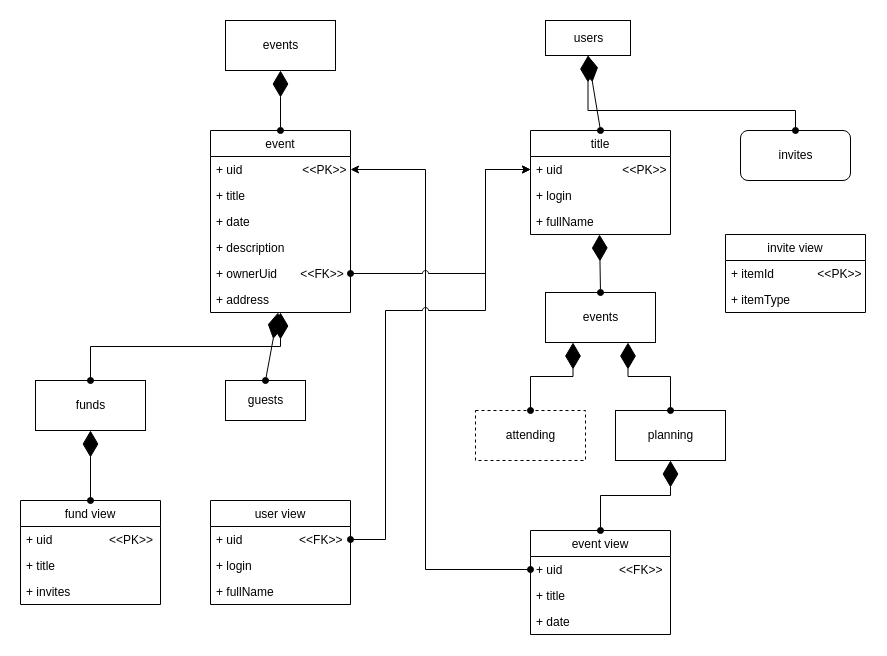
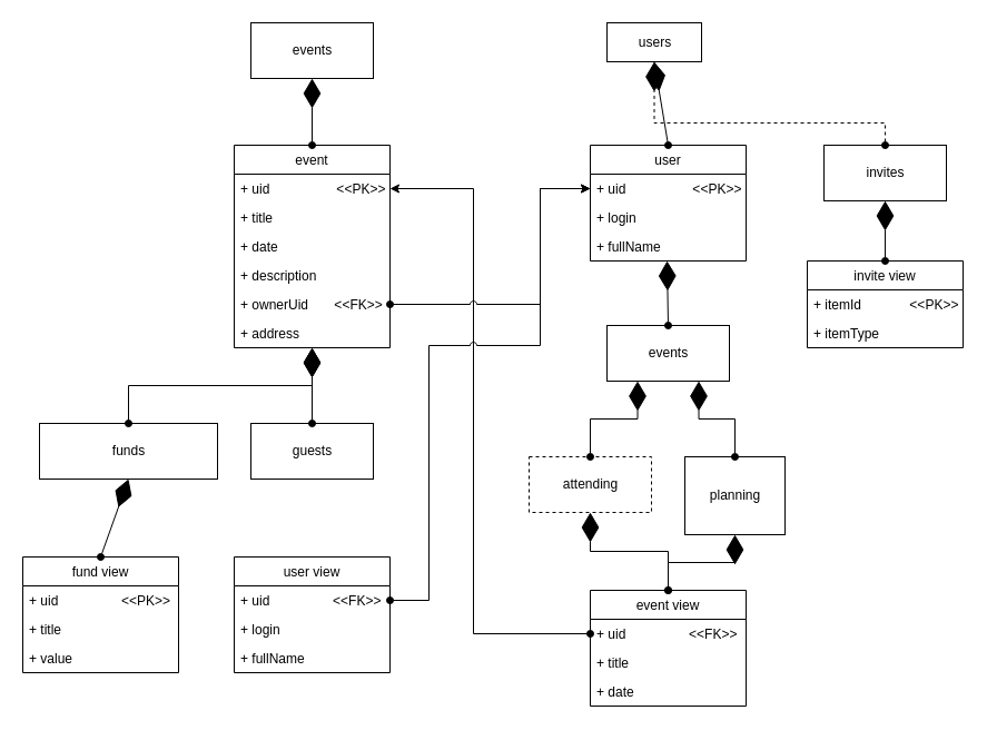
  <mxCell id="0" />
  <mxCell id="1" parent="0" />
  <mxCell id="2" value="invite view" style="swimlane;fontStyle=0;childLayout=stackLayout;horizontal=1;startSize=26;fillColor=none;horizontalStack=0;resizeParent=1;resizeParentMax=0;resizeLast=0;collapsible=1;marginBottom=0;" parent="1" vertex="1"><mxGeometry x="725" y="234" width="140" height="78" as="geometry" /></mxCell>
  <mxCell id="3" value="+ itemId             &lt;&lt;PK&gt;&gt;" style="text;strokeColor=none;fillColor=none;align=left;verticalAlign=top;spacingLeft=4;spacingRight=4;overflow=hidden;rotatable=0;points=[[0,0.5],[1,0.5]];portConstraint=eastwest;" parent="2" vertex="1"><mxGeometry y="26" width="140" height="26" as="geometry" /></mxCell>
  <mxCell id="4" value="+ itemType" style="text;strokeColor=none;fillColor=none;align=left;verticalAlign=top;spacingLeft=4;spacingRight=4;overflow=hidden;rotatable=0;points=[[0,0.5],[1,0.5]];portConstraint=eastwest;" parent="2" vertex="1"><mxGeometry y="52" width="140" height="26" as="geometry" /></mxCell>
- <mxCell id="5" value="title" style="swimlane;fontStyle=0;childLayout=stackLayout;horizontal=1;startSize=26;fillColor=none;horizontalStack=0;resizeParent=1;resizeParentMax=0;resizeLast=0;collapsible=1;marginBottom=0;" parent="1" vertex="1"><mxGeometry x="530" y="130" width="140" height="104" as="geometry" /></mxCell>
+ <mxCell id="5" value="user" style="swimlane;fontStyle=0;childLayout=stackLayout;horizontal=1;startSize=26;fillColor=none;horizontalStack=0;resizeParent=1;resizeParentMax=0;resizeLast=0;collapsible=1;marginBottom=0;" parent="1" vertex="1"><mxGeometry x="530" y="130" width="140" height="104" as="geometry" /></mxCell>
  <mxCell id="6" value="+ uid                  &lt;&lt;PK&gt;&gt;" style="text;strokeColor=none;fillColor=none;align=left;verticalAlign=top;spacingLeft=4;spacingRight=4;overflow=hidden;rotatable=0;points=[[0,0.5],[1,0.5]];portConstraint=eastwest;" parent="5" vertex="1"><mxGeometry y="26" width="140" height="26" as="geometry" /></mxCell>
  <mxCell id="7" value="+ login" style="text;strokeColor=none;fillColor=none;align=left;verticalAlign=top;spacingLeft=4;spacingRight=4;overflow=hidden;rotatable=0;points=[[0,0.5],[1,0.5]];portConstraint=eastwest;" parent="5" vertex="1"><mxGeometry y="52" width="140" height="26" as="geometry" /></mxCell>
  <mxCell id="8" value="+ fullName" style="text;strokeColor=none;fillColor=none;align=left;verticalAlign=top;spacingLeft=4;spacingRight=4;overflow=hidden;rotatable=0;points=[[0,0.5],[1,0.5]];portConstraint=eastwest;" parent="5" vertex="1"><mxGeometry y="78" width="140" height="26" as="geometry" /></mxCell>
  <mxCell id="9" value="users" style="html=1;" parent="1" vertex="1"><mxGeometry x="545" y="20" width="85" height="35" as="geometry" /></mxCell>
  <mxCell id="10" value="" style="endArrow=diamondThin;endFill=1;endSize=24;html=1;rounded=0;entryX=0.5;entryY=1;entryDx=0;entryDy=0;exitX=0.5;exitY=0;exitDx=0;exitDy=0;startArrow=oval;startFill=1;" parent="1" source="5" target="9" edge="1"><mxGeometry width="160" relative="1" as="geometry"><mxPoint x="475" y="100" as="sourcePoint" /><mxPoint x="635" y="100" as="targetPoint" /></mxGeometry></mxCell>
  <mxCell id="11" value="attending" style="html=1;dashed=1;" parent="1" vertex="1"><mxGeometry x="475" y="410" width="110" height="50" as="geometry" /></mxCell>
  <mxCell id="12" value="events" style="html=1;" parent="1" vertex="1"><mxGeometry x="545" y="292" width="110" height="50" as="geometry" /></mxCell>
- <mxCell id="13" value="planning" style="html=1;" parent="1" vertex="1"><mxGeometry x="615" y="410" width="110" height="50" as="geometry" /></mxCell>
+ <mxCell id="13" value="planning" style="html=1;" parent="1" vertex="1"><mxGeometry x="615" y="410" width="90" height="70" as="geometry" /></mxCell>
  <mxCell id="14" value="event view" style="swimlane;fontStyle=0;childLayout=stackLayout;horizontal=1;startSize=26;fillColor=none;horizontalStack=0;resizeParent=1;resizeParentMax=0;resizeLast=0;collapsible=1;marginBottom=0;" parent="1" vertex="1"><mxGeometry x="530" y="530" width="140" height="104" as="geometry" /></mxCell>
  <mxCell id="15" value="+ uid                 &lt;&lt;FK&gt;&gt;" style="text;strokeColor=none;fillColor=none;align=left;verticalAlign=top;spacingLeft=4;spacingRight=4;overflow=hidden;rotatable=0;points=[[0,0.5],[1,0.5]];portConstraint=eastwest;" parent="14" vertex="1"><mxGeometry y="26" width="140" height="26" as="geometry" /></mxCell>
  <mxCell id="16" value="+ title" style="text;strokeColor=none;fillColor=none;align=left;verticalAlign=top;spacingLeft=4;spacingRight=4;overflow=hidden;rotatable=0;points=[[0,0.5],[1,0.5]];portConstraint=eastwest;" parent="14" vertex="1"><mxGeometry y="52" width="140" height="26" as="geometry" /></mxCell>
  <mxCell id="17" value="+ date" style="text;strokeColor=none;fillColor=none;align=left;verticalAlign=top;spacingLeft=4;spacingRight=4;overflow=hidden;rotatable=0;points=[[0,0.5],[1,0.5]];portConstraint=eastwest;" parent="14" vertex="1"><mxGeometry y="78" width="140" height="26" as="geometry" /></mxCell>
  <mxCell id="18" value="events" style="html=1;" parent="1" vertex="1"><mxGeometry x="225" y="20" width="110" height="50" as="geometry" /></mxCell>
  <mxCell id="19" value="event" style="swimlane;fontStyle=0;childLayout=stackLayout;horizontal=1;startSize=26;fillColor=none;horizontalStack=0;resizeParent=1;resizeParentMax=0;resizeLast=0;collapsible=1;marginBottom=0;" parent="1" vertex="1"><mxGeometry x="210" y="130" width="140" height="182" as="geometry" /></mxCell>
  <mxCell id="20" value="+ uid                  &lt;&lt;PK&gt;&gt;&#10; " style="text;strokeColor=none;fillColor=none;align=left;verticalAlign=top;spacingLeft=4;spacingRight=4;overflow=hidden;rotatable=0;points=[[0,0.5],[1,0.5]];portConstraint=eastwest;" parent="19" vertex="1"><mxGeometry y="26" width="140" height="26" as="geometry" /></mxCell>
  <mxCell id="21" value="+ title" style="text;strokeColor=none;fillColor=none;align=left;verticalAlign=top;spacingLeft=4;spacingRight=4;overflow=hidden;rotatable=0;points=[[0,0.5],[1,0.5]];portConstraint=eastwest;" parent="19" vertex="1"><mxGeometry y="52" width="140" height="26" as="geometry" /></mxCell>
  <mxCell id="22" value="+ date" style="text;strokeColor=none;fillColor=none;align=left;verticalAlign=top;spacingLeft=4;spacingRight=4;overflow=hidden;rotatable=0;points=[[0,0.5],[1,0.5]];portConstraint=eastwest;" parent="19" vertex="1"><mxGeometry y="78" width="140" height="26" as="geometry" /></mxCell>
  <mxCell id="23" value="+ description" style="text;strokeColor=none;fillColor=none;align=left;verticalAlign=top;spacingLeft=4;spacingRight=4;overflow=hidden;rotatable=0;points=[[0,0.5],[1,0.5]];portConstraint=eastwest;" parent="19" vertex="1"><mxGeometry y="104" width="140" height="26" as="geometry" /></mxCell>
  <mxCell id="24" value="+ ownerUid       &lt;&lt;FK&gt;&gt;" style="text;strokeColor=none;fillColor=none;align=left;verticalAlign=top;spacingLeft=4;spacingRight=4;overflow=hidden;rotatable=0;points=[[0,0.5],[1,0.5]];portConstraint=eastwest;" parent="19" vertex="1"><mxGeometry y="130" width="140" height="26" as="geometry" /></mxCell>
  <mxCell id="25" value="+ address" style="text;strokeColor=none;fillColor=none;align=left;verticalAlign=top;spacingLeft=4;spacingRight=4;overflow=hidden;rotatable=0;points=[[0,0.5],[1,0.5]];portConstraint=eastwest;" parent="19" vertex="1"><mxGeometry y="156" width="140" height="26" as="geometry" /></mxCell>
- <mxCell id="26" value="guests" style="html=1;" parent="1" vertex="1"><mxGeometry x="225" y="380" width="80" height="40" as="geometry" /></mxCell>
- <mxCell id="27" value="invites" style="html=1;rounded=1;" parent="1" vertex="1"><mxGeometry x="740" y="130" width="110" height="50" as="geometry" /></mxCell>
+ <mxCell id="26" value="guests" style="html=1;" parent="1" vertex="1"><mxGeometry x="225" y="380" width="110" height="50" as="geometry" /></mxCell>
+ <mxCell id="27" value="invites" style="html=1;" parent="1" vertex="1"><mxGeometry x="740" y="130" width="110" height="50" as="geometry" /></mxCell>
  <mxCell id="28" value="" style="endArrow=diamondThin;endFill=1;endSize=24;html=1;rounded=0;entryX=0.493;entryY=1;entryDx=0;entryDy=0;exitX=0.5;exitY=0;exitDx=0;exitDy=0;entryPerimeter=0;startArrow=oval;startFill=1;" parent="1" source="12" target="8" edge="1"><mxGeometry width="160" relative="1" as="geometry"><mxPoint x="495" y="305" as="sourcePoint" /><mxPoint x="495" y="245" as="targetPoint" /></mxGeometry></mxCell>
  <mxCell id="29" value="" style="endArrow=diamondThin;endFill=1;endSize=24;html=1;rounded=0;entryX=0.25;entryY=1;entryDx=0;entryDy=0;exitX=0.5;exitY=0;exitDx=0;exitDy=0;edgeStyle=elbowEdgeStyle;elbow=vertical;startArrow=oval;startFill=1;" parent="1" source="11" target="12" edge="1"><mxGeometry width="160" relative="1" as="geometry"><mxPoint x="480.48" y="388" as="sourcePoint" /><mxPoint x="479.5" y="330" as="targetPoint" /></mxGeometry></mxCell>
  <mxCell id="30" value="" style="endArrow=diamondThin;endFill=1;endSize=24;html=1;rounded=0;entryX=0.75;entryY=1;entryDx=0;entryDy=0;exitX=0.5;exitY=0;exitDx=0;exitDy=0;edgeStyle=elbowEdgeStyle;elbow=vertical;startArrow=oval;startFill=1;" parent="1" source="13" target="12" edge="1"><mxGeometry width="160" relative="1" as="geometry"><mxPoint x="490" y="390" as="sourcePoint" /><mxPoint x="555" y="352" as="targetPoint" /></mxGeometry></mxCell>
+ <mxCell id="31" value="" style="endArrow=diamondThin;endFill=1;endSize=24;html=1;rounded=0;entryX=0.5;entryY=1;entryDx=0;entryDy=0;exitX=0.5;exitY=0;exitDx=0;exitDy=0;edgeStyle=elbowEdgeStyle;elbow=vertical;startArrow=oval;startFill=1;" parent="1" source="14" target="11" edge="1"><mxGeometry width="160" relative="1" as="geometry"><mxPoint x="500" y="430" as="sourcePoint" /><mxPoint x="565" y="392" as="targetPoint" /></mxGeometry></mxCell>
  <mxCell id="32" value="" style="endArrow=diamondThin;endFill=1;endSize=24;html=1;rounded=0;entryX=0.5;entryY=1;entryDx=0;entryDy=0;exitX=0.5;exitY=0;exitDx=0;exitDy=0;edgeStyle=elbowEdgeStyle;elbow=vertical;startArrow=oval;startFill=1;" parent="1" source="14" target="13" edge="1"><mxGeometry width="160" relative="1" as="geometry"><mxPoint x="510" y="440" as="sourcePoint" /><mxPoint x="575" y="402" as="targetPoint" /></mxGeometry></mxCell>
  <mxCell id="33" style="edgeStyle=orthogonalEdgeStyle;rounded=0;orthogonalLoop=1;jettySize=auto;html=1;exitX=0;exitY=0.5;exitDx=0;exitDy=0;entryX=1;entryY=0.5;entryDx=0;entryDy=0;jumpStyle=arc;startArrow=oval;startFill=1;" parent="1" source="15" target="20" edge="1"><mxGeometry relative="1" as="geometry"><Array as="points"><mxPoint x="425" y="569" /><mxPoint x="425" y="169" /></Array></mxGeometry></mxCell>
  <mxCell id="34" value="" style="endArrow=diamondThin;endFill=1;endSize=24;html=1;rounded=0;entryX=0.5;entryY=1;entryDx=0;entryDy=0;exitX=0.5;exitY=0;exitDx=0;exitDy=0;startArrow=oval;startFill=1;" parent="1" source="19" target="18" edge="1"><mxGeometry width="160" relative="1" as="geometry"><mxPoint x="385" y="140" as="sourcePoint" /><mxPoint x="385" y="80" as="targetPoint" /></mxGeometry></mxCell>
  <mxCell id="35" value="" style="endArrow=diamondThin;endFill=1;endSize=24;html=1;rounded=0;exitX=0.5;exitY=0;exitDx=0;exitDy=0;startArrow=oval;startFill=1;" parent="1" source="26" target="25" edge="1"><mxGeometry width="160" relative="1" as="geometry"><mxPoint x="275" y="372" as="sourcePoint" /><mxPoint x="245" y="340" as="targetPoint" /></mxGeometry></mxCell>
  <mxCell id="36" value="user view" style="swimlane;fontStyle=0;childLayout=stackLayout;horizontal=1;startSize=26;fillColor=none;horizontalStack=0;resizeParent=1;resizeParentMax=0;resizeLast=0;collapsible=1;marginBottom=0;" parent="1" vertex="1"><mxGeometry x="210" y="500" width="140" height="104" as="geometry" /></mxCell>
  <mxCell id="37" value="+ uid                 &lt;&lt;FK&gt;&gt;" style="text;strokeColor=none;fillColor=none;align=left;verticalAlign=top;spacingLeft=4;spacingRight=4;overflow=hidden;rotatable=0;points=[[0,0.5],[1,0.5]];portConstraint=eastwest;" parent="36" vertex="1"><mxGeometry y="26" width="140" height="26" as="geometry" /></mxCell>
  <mxCell id="38" value="+ login" style="text;strokeColor=none;fillColor=none;align=left;verticalAlign=top;spacingLeft=4;spacingRight=4;overflow=hidden;rotatable=0;points=[[0,0.5],[1,0.5]];portConstraint=eastwest;" parent="36" vertex="1"><mxGeometry y="52" width="140" height="26" as="geometry" /></mxCell>
  <mxCell id="39" value="+ fullName" style="text;strokeColor=none;fillColor=none;align=left;verticalAlign=top;spacingLeft=4;spacingRight=4;overflow=hidden;rotatable=0;points=[[0,0.5],[1,0.5]];portConstraint=eastwest;" parent="36" vertex="1"><mxGeometry y="78" width="140" height="26" as="geometry" /></mxCell>
- <mxCell id="40" value="" style="endArrow=diamondThin;endFill=1;endSize=24;html=1;rounded=0;exitX=0.5;exitY=0;exitDx=0;exitDy=0;entryX=0.5;entryY=1;entryDx=0;entryDy=0;edgeStyle=elbowEdgeStyle;elbow=vertical;startArrow=oval;startFill=1;" parent="1" source="27" target="9" edge="1"><mxGeometry width="160" relative="1" as="geometry"><mxPoint x="300" y="400" as="sourcePoint" /><mxPoint x="300" y="332" as="targetPoint" /><Array as="points"><mxPoint x="695" y="110" /></Array></mxGeometry></mxCell>
+ <mxCell id="40" value="" style="endArrow=diamondThin;endFill=1;endSize=24;html=1;rounded=0;exitX=0.5;exitY=0;exitDx=0;exitDy=0;entryX=0.5;entryY=1;entryDx=0;entryDy=0;edgeStyle=elbowEdgeStyle;elbow=vertical;startArrow=oval;startFill=1;dashed=1;" parent="1" source="27" target="9" edge="1"><mxGeometry width="160" relative="1" as="geometry"><mxPoint x="300" y="400" as="sourcePoint" /><mxPoint x="300" y="332" as="targetPoint" /><Array as="points"><mxPoint x="695" y="110" /></Array></mxGeometry></mxCell>
+ <mxCell id="41" value="" style="endArrow=diamondThin;endFill=1;endSize=24;html=1;rounded=0;entryX=0.5;entryY=1;entryDx=0;entryDy=0;exitX=0.5;exitY=0;exitDx=0;exitDy=0;startArrow=oval;startFill=1;" parent="1" source="2" target="27" edge="1"><mxGeometry width="160" relative="1" as="geometry"><mxPoint x="680" y="390" as="sourcePoint" /><mxPoint x="637.5" y="352" as="targetPoint" /></mxGeometry></mxCell>
  <mxCell id="42" style="edgeStyle=orthogonalEdgeStyle;rounded=0;orthogonalLoop=1;jettySize=auto;html=1;entryX=0;entryY=0.5;entryDx=0;entryDy=0;jumpStyle=arc;startArrow=oval;startFill=1;" parent="1" source="24" target="6" edge="1"><mxGeometry relative="1" as="geometry"><Array as="points"><mxPoint x="485" y="273" /><mxPoint x="485" y="169" /></Array></mxGeometry></mxCell>
  <mxCell id="43" style="edgeStyle=orthogonalEdgeStyle;rounded=0;orthogonalLoop=1;jettySize=auto;html=1;exitX=1;exitY=0.5;exitDx=0;exitDy=0;entryX=0;entryY=0.5;entryDx=0;entryDy=0;jumpStyle=arc;startArrow=oval;startFill=1;" parent="1" source="37" target="6" edge="1"><mxGeometry relative="1" as="geometry"><Array as="points"><mxPoint x="385" y="539" /><mxPoint x="385" y="310" /><mxPoint x="485" y="310" /><mxPoint x="485" y="169" /></Array></mxGeometry></mxCell>
- <mxCell id="44" value="funds" style="html=1;" vertex="1" parent="1"><mxGeometry x="35" y="380" width="110" height="50" as="geometry" /></mxCell>
+ <mxCell id="44" value="funds" style="html=1;" vertex="1" parent="1"><mxGeometry x="35" y="380" width="160" height="50" as="geometry" /></mxCell>
  <mxCell id="45" value="" style="endArrow=diamondThin;endFill=1;endSize=24;html=1;rounded=0;exitX=0.5;exitY=0;exitDx=0;exitDy=0;edgeStyle=orthogonalEdgeStyle;startArrow=oval;startFill=1;" edge="1" parent="1" source="44" target="19"><mxGeometry width="160" relative="1" as="geometry"><mxPoint x="245" y="380" as="sourcePoint" /><mxPoint x="245" y="312" as="targetPoint" /></mxGeometry></mxCell>
  <mxCell id="46" value="fund view" style="swimlane;fontStyle=0;childLayout=stackLayout;horizontal=1;startSize=26;fillColor=none;horizontalStack=0;resizeParent=1;resizeParentMax=0;resizeLast=0;collapsible=1;marginBottom=0;" vertex="1" parent="1"><mxGeometry x="20" y="500" width="140" height="104" as="geometry" /></mxCell>
  <mxCell id="47" value="+ uid                 &lt;&lt;PK&gt;&gt;" style="text;strokeColor=none;fillColor=none;align=left;verticalAlign=top;spacingLeft=4;spacingRight=4;overflow=hidden;rotatable=0;points=[[0,0.5],[1,0.5]];portConstraint=eastwest;" vertex="1" parent="46"><mxGeometry y="26" width="140" height="26" as="geometry" /></mxCell>
  <mxCell id="48" value="+ title" style="text;strokeColor=none;fillColor=none;align=left;verticalAlign=top;spacingLeft=4;spacingRight=4;overflow=hidden;rotatable=0;points=[[0,0.5],[1,0.5]];portConstraint=eastwest;" vertex="1" parent="46"><mxGeometry y="52" width="140" height="26" as="geometry" /></mxCell>
- <mxCell id="49" value="+ invites" style="text;strokeColor=none;fillColor=none;align=left;verticalAlign=top;spacingLeft=4;spacingRight=4;overflow=hidden;rotatable=0;points=[[0,0.5],[1,0.5]];portConstraint=eastwest;" vertex="1" parent="46"><mxGeometry y="78" width="140" height="26" as="geometry" /></mxCell>
+ <mxCell id="49" value="+ value" style="text;strokeColor=none;fillColor=none;align=left;verticalAlign=top;spacingLeft=4;spacingRight=4;overflow=hidden;rotatable=0;points=[[0,0.5],[1,0.5]];portConstraint=eastwest;" vertex="1" parent="46"><mxGeometry y="78" width="140" height="26" as="geometry" /></mxCell>
  <mxCell id="50" value="" style="endArrow=diamondThin;endFill=1;endSize=24;html=1;rounded=0;exitX=0.5;exitY=0;exitDx=0;exitDy=0;entryX=0.5;entryY=1;entryDx=0;entryDy=0;startArrow=oval;startFill=1;" edge="1" parent="1" source="46" target="44"><mxGeometry width="160" relative="1" as="geometry"><mxPoint x="89.5" y="510" as="sourcePoint" /><mxPoint x="89.5" y="440" as="targetPoint" /></mxGeometry></mxCell>
